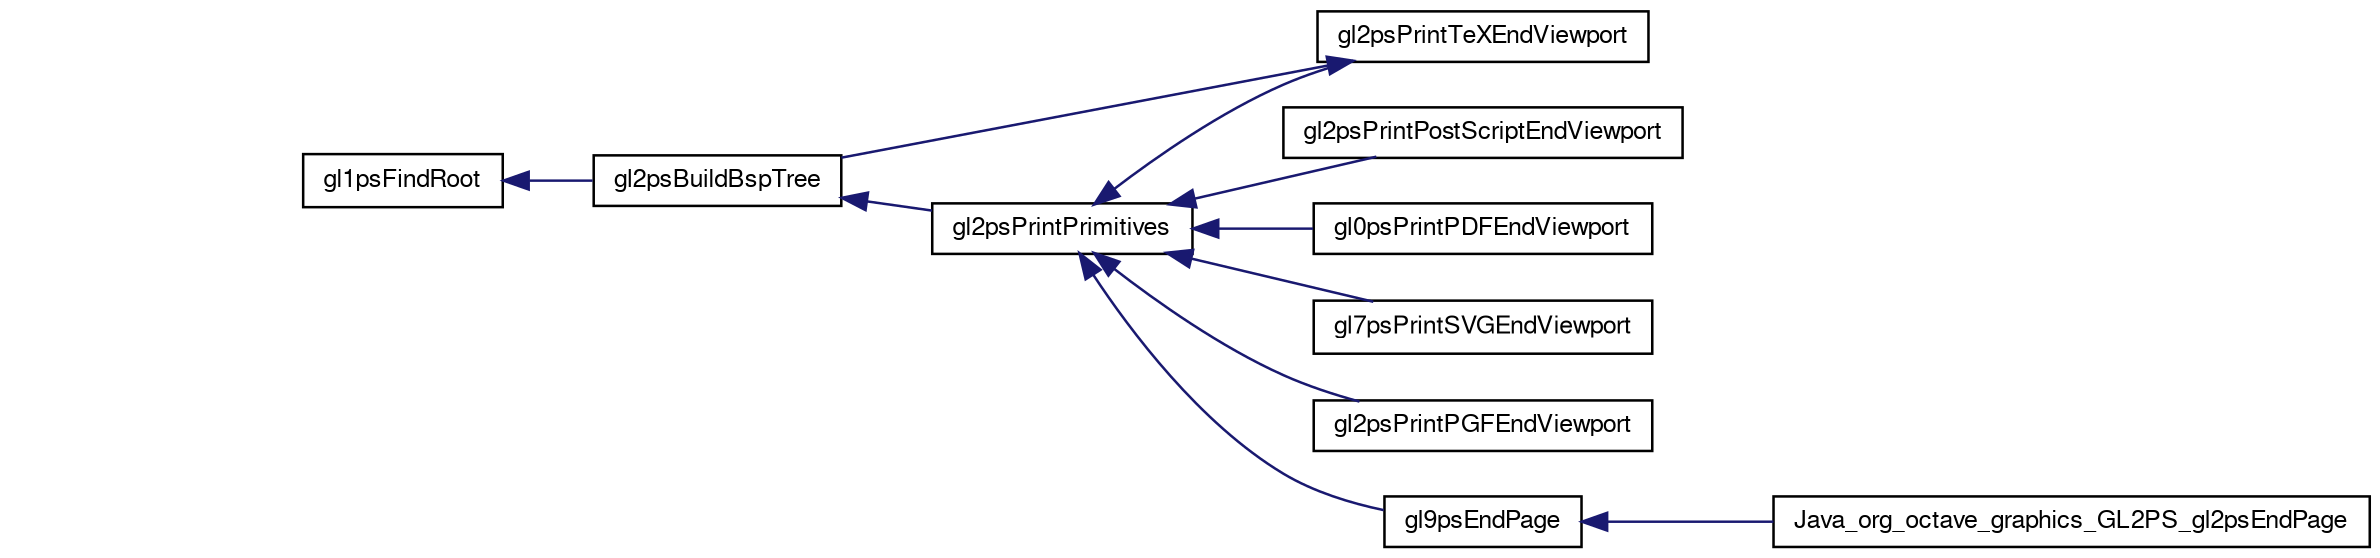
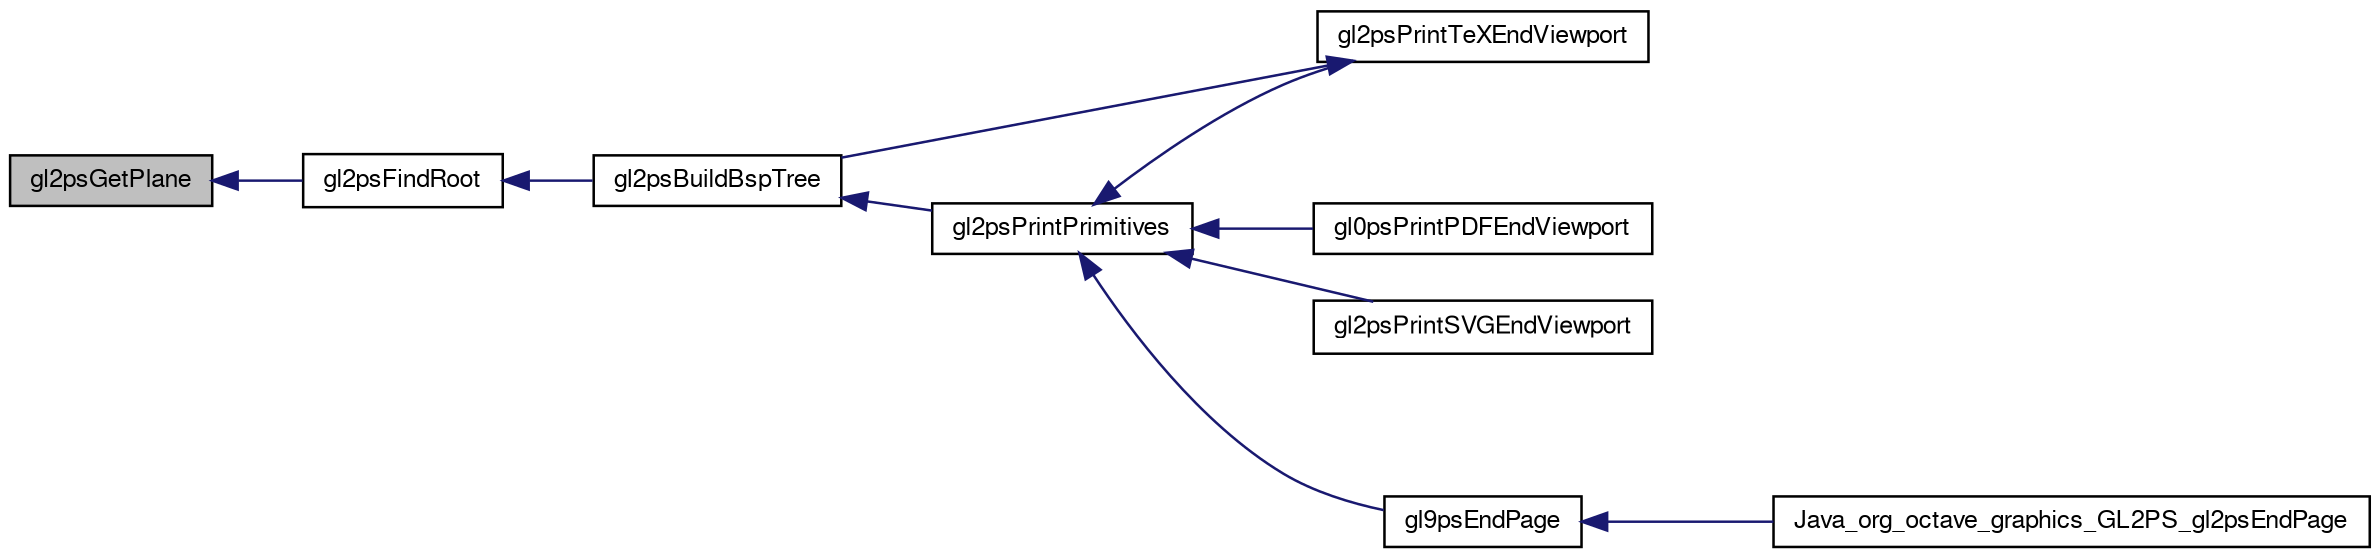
  digraph {
    rankdir=LR
    node [color=black fillcolor=white fontname=FreeSans fontsize=10 shape=record style=filled]
    edge [color=midnightblue dir=back fontname=FreeSans fontsize=10 labelfontname=FreeSans labelfontsize=10 style=solid]
-   n2 [height=0.2 label=gl1psFindRoot width=0.4]
+   n1 [fillcolor=grey75 fontcolor=black height=0.2 label=gl2psGetPlane width=0.4]
+   n2 [height=0.2 label=gl2psFindRoot width=0.4]
    n3 [height=0.2 label=gl2psBuildBspTree width=0.4]
    n4 [height=0.2 label=gl2psPrintPrimitives width=0.4]
-   n5 [height=0.2 label=gl2psPrintPostScriptEndViewport width=0.4]
    n6 [height=0.2 label=gl2psPrintTeXEndViewport width=0.4]
    n7 [height=0.2 label=gl0psPrintPDFEndViewport width=0.4]
-   n8 [height=0.2 label=gl7psPrintSVGEndViewport width=0.4]
-   n9 [height=0.2 label=gl2psPrintPGFEndViewport width=0.4]
+   n8 [height=0.2 label=gl2psPrintSVGEndViewport width=0.4]
    n10 [height=0.2 label=gl9psEndPage width=0.4]
    n11 [height=0.2 label=Java_org_octave_graphics_GL2PS_gl2psEndPage width=0.4]
+   n1 -> n2
    n2 -> n3
    n3 -> n4
-   n4 -> n5
    n4 -> n6
    n4 -> n7
    n4 -> n8
-   n4 -> n9
    n4 -> n10
    n6 -> n3
    n10 -> n11
  }
